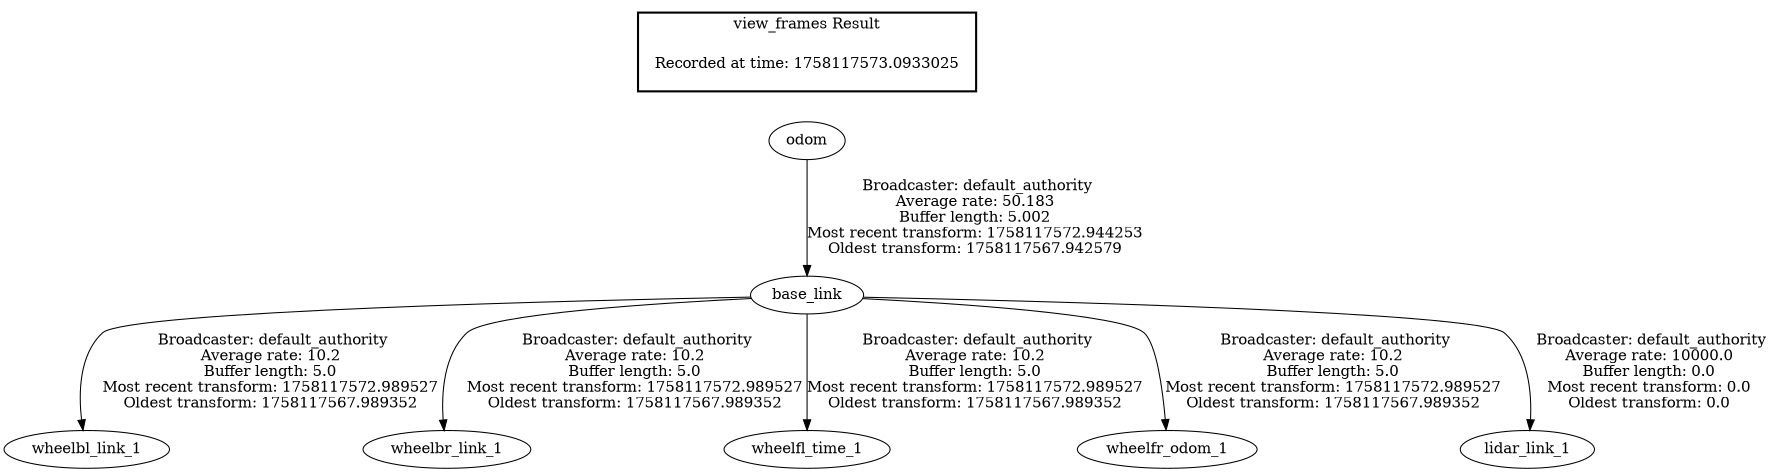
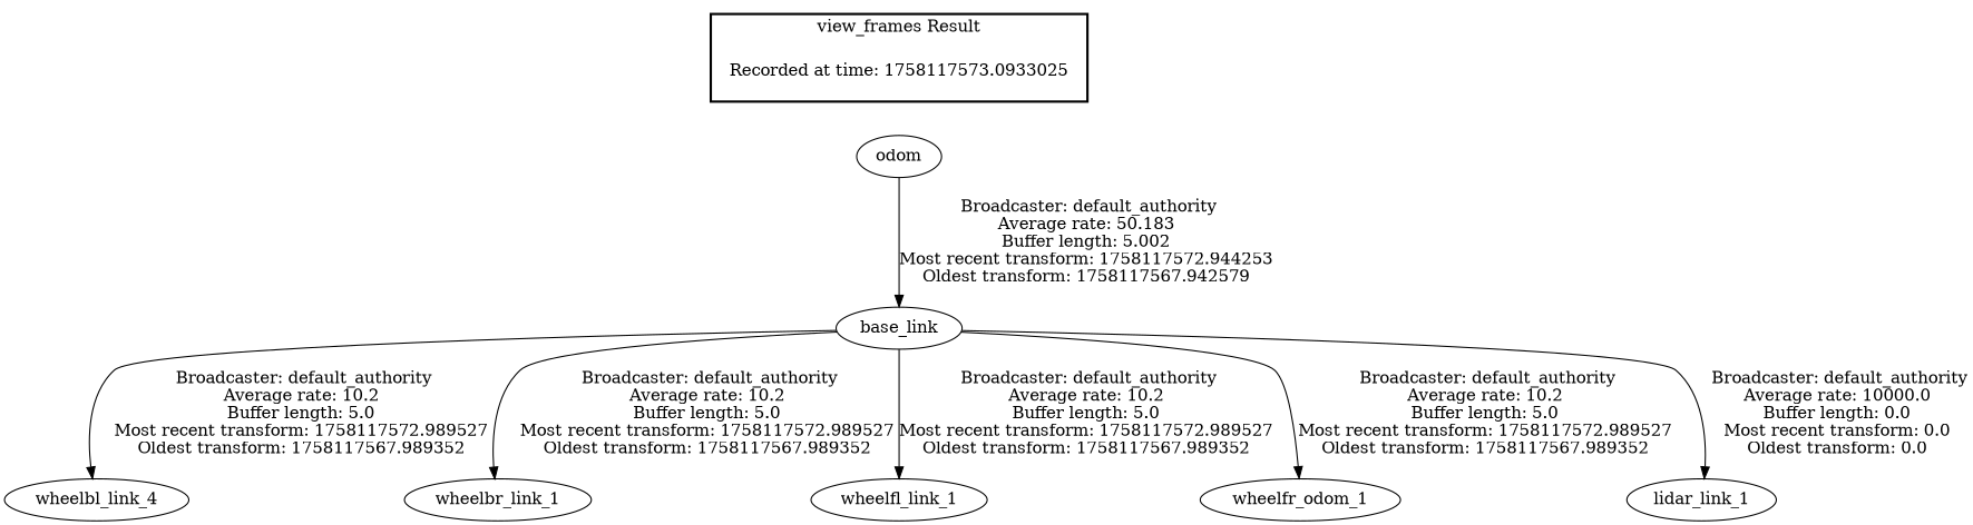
  digraph {
    n1 [label="Recorded at time: 1758117573.0933025" shape=plaintext]
    odom
    base_link
-   wheelbl_link_1
+   wheelbl_link_1 [label=wheelbl_link_4]
    wheelbr_link_1
-   wheelfl_link_1 [label=wheelfl_time_1]
+   wheelfl_link_1
    n7 [label=wheelfr_odom_1]
    lidar_link_1
    subgraph cluster_1 {
      color=black
      label="view_frames Result"
      style=bold
      n1
    }
    n1 -> odom [style=invis]
    odom -> base_link [label=" Broadcaster: default_authority\nAverage rate: 50.183\nBuffer length: 5.002\nMost recent transform: 1758117572.944253\nOldest transform: 1758117567.942579\n"]
    base_link -> wheelbl_link_1 [label=" Broadcaster: default_authority\nAverage rate: 10.2\nBuffer length: 5.0\nMost recent transform: 1758117572.989527\nOldest transform: 1758117567.989352\n"]
    base_link -> wheelbr_link_1 [label=" Broadcaster: default_authority\nAverage rate: 10.2\nBuffer length: 5.0\nMost recent transform: 1758117572.989527\nOldest transform: 1758117567.989352\n"]
    base_link -> wheelfl_link_1 [label=" Broadcaster: default_authority\nAverage rate: 10.2\nBuffer length: 5.0\nMost recent transform: 1758117572.989527\nOldest transform: 1758117567.989352\n"]
    base_link -> n7 [label=" Broadcaster: default_authority\nAverage rate: 10.2\nBuffer length: 5.0\nMost recent transform: 1758117572.989527\nOldest transform: 1758117567.989352\n"]
    base_link -> lidar_link_1 [label=" Broadcaster: default_authority\nAverage rate: 10000.0\nBuffer length: 0.0\nMost recent transform: 0.0\nOldest transform: 0.0\n"]
  }
